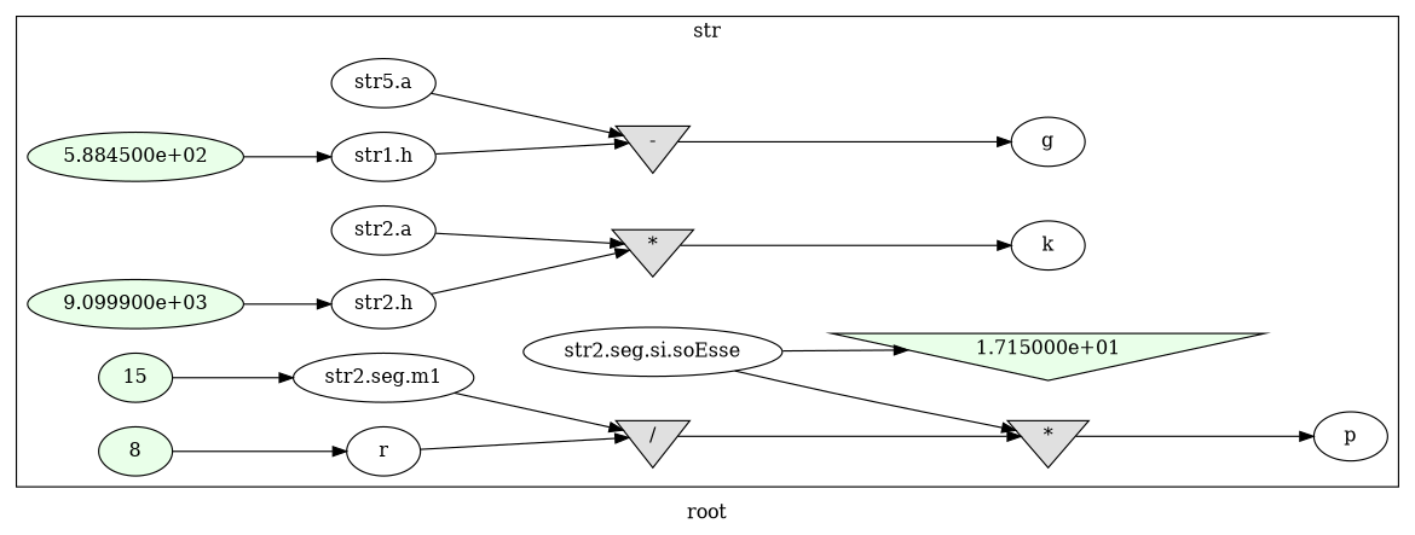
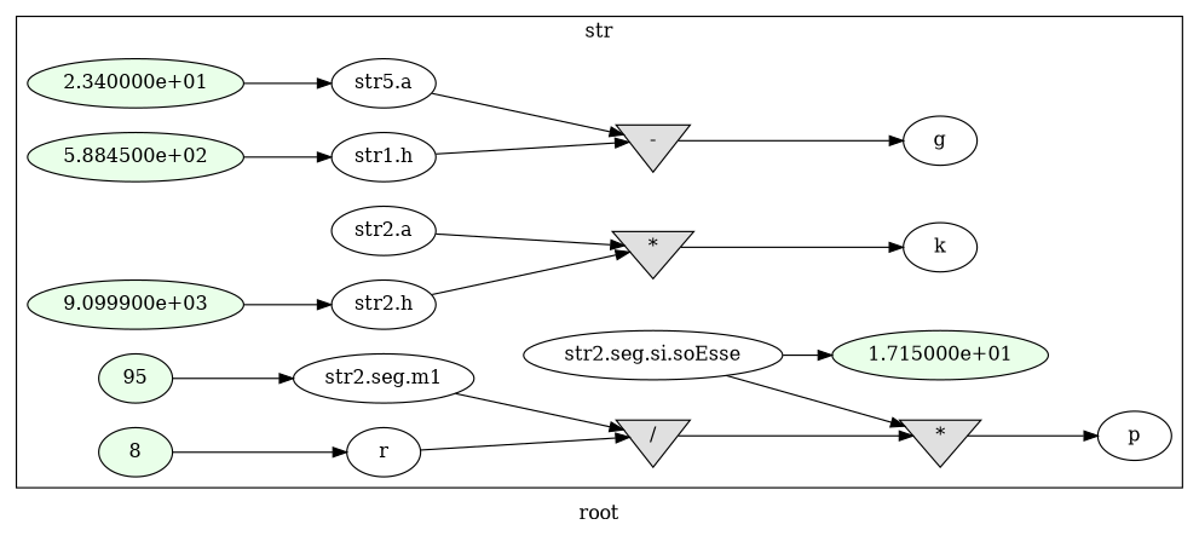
  digraph {
    label=root
    rankdir=LR
+   n1 [fillcolor="#E9FFE9" label="2.340000e+01" startinglines=27 style=filled]
    n2 [label="str5.a" startingline=27]
    n3 [fillcolor="#E9FFE9" label="5.884500e+02" startinglines=28 style=filled]
    n4 [label="str1.h" startingline=28]
    n5 [label="str2.a" startingline=30]
    n6 [fillcolor="#E9FFE9" label="9.099900e+03" startinglines=31 style=filled]
    n7 [label="str2.h" startingline=31]
-   n8 [fillcolor="#E9FFE9" label=15 startinglines=33 style=filled]
+   n8 [fillcolor="#E9FFE9" label=95 startinglines=33 style=filled]
    n9 [label="str2.seg.m1" startingline=33]
-   n10 [fillcolor="#E9FFE9" label="1.715000e+01" startinglines=34 style=filled shape=invtriangle]
+   n10 [fillcolor="#E9FFE9" label="1.715000e+01" startinglines=34 style=filled]
    n11 [label="str2.seg.si.soEsse" startingline=34]
    n12 [fillcolor="#E9FFE9" label=8 startinglines=36 style=filled]
    n13 [label=r startingline=36]
    n14 [fillcolor="#E0E0E0" label="/" shape=invtriangle startinglines=37 style=filled]
    n15 [fillcolor="#E0E0E0" label="*" shape=invtriangle startinglines=37 style=filled]
    n16 [label=p startingline=37]
    n17 [fillcolor="#E0E0E0" label="-" shape=invtriangle startinglines=39 style=filled]
    n18 [label=g startingline=39]
    n19 [fillcolor="#E0E0E0" label="*" shape=invtriangle startinglines=40 style=filled]
    n20 [label=k startingline=40]
    subgraph cluster_1 {
      label=str
      parent=G
      startinglines="14_24_24"
+     n1
      n2
      n3
      n4
      n5
      n6
      n7
      n8
      n9
      n10
      n11
      n12
      n13
      n14
      n15
      n16
      n17
      n18
      n19
      n20
      subgraph cluster_2 {
        label="sInterno::sInterno"
        parent=cluster_1
        startinglines="24_24_25"
      }
      subgraph cluster_3 {
        label="sSeg::sSeg"
        parent=cluster_1
        startinglines="24_24_25"
        subgraph cluster_4 {
          label="sInterno::sInterno"
          parent=cluster_3
          startinglines="24_25_7"
        }
      }
      subgraph cluster_5 {
        label="sInterno::sInterno"
        parent=cluster_1
        startinglines="24_25_7"
      }
      subgraph cluster_6 {
        label="sPri::sPri"
        parent=cluster_1
        startinglines="24_25_7"
        subgraph cluster_7 {
          label="sSeg::sSeg"
          parent=cluster_6
          startinglines="25_7_14"
          subgraph cluster_8 {
            label="sInterno::sInterno"
            parent=cluster_7
            startinglines="7_14_7"
          }
        }
        subgraph cluster_9 {
          label="sInterno::sInterno"
          parent=cluster_6
          startinglines="14_7_14"
        }
      }
      subgraph cluster_10 {
        label="sPri::sPri"
        parent=cluster_1
        startinglines="14_7_14"
        subgraph cluster_11 {
          label="sSeg::sSeg"
          parent=cluster_10
          startinglines="7_14_14"
          subgraph cluster_12 {
            label="sInterno::sInterno"
            parent=cluster_11
            startinglines="14_14_7"
          }
        }
        subgraph cluster_13 {
          label="sInterno::sInterno"
          parent=cluster_10
          startinglines="14_7_14"
        }
      }
    }
+   n1 -> n2
    n2 -> n17
    n3 -> n4
    n4 -> n17
    n5 -> n19
    n6 -> n7
    n7 -> n19
    n8 -> n9
    n9 -> n14
    n11 -> n10
    n11 -> n15
    n12 -> n13
    n13 -> n14
    n14 -> n15
    n15 -> n16
    n17 -> n18
    n19 -> n20
  }
